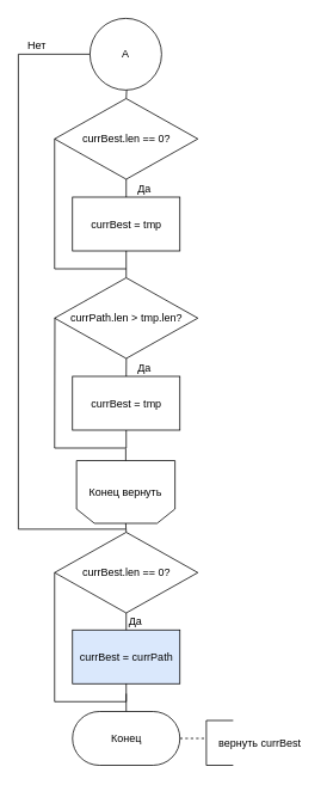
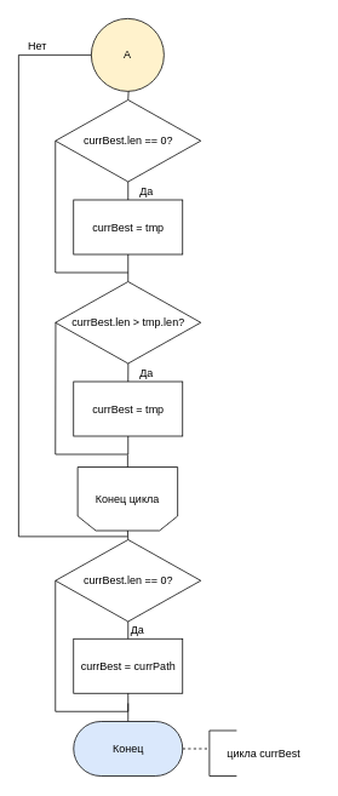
  <mxCell id="0" />
  <mxCell id="1" parent="0" />
- <mxCell id="2" value="A" style="ellipse;whiteSpace=wrap;html=1;aspect=fixed;" vertex="1" parent="1"><mxGeometry x="100" y="20" width="80" height="80" as="geometry" /></mxCell>
+ <mxCell id="2" value="A" style="ellipse;whiteSpace=wrap;html=1;aspect=fixed;fillColor=#fff2cc;" vertex="1" parent="1"><mxGeometry x="100" y="20" width="80" height="80" as="geometry" /></mxCell>
  <mxCell id="3" value="currBest.len == 0?&lt;br&gt;" style="rhombus;whiteSpace=wrap;html=1;" vertex="1" parent="1"><mxGeometry x="60.5" y="593.5" width="160" height="90" as="geometry" /></mxCell>
- <mxCell id="4" value="currBest = currPath" style="rounded=0;whiteSpace=wrap;html=1;fillColor=#dae8fc;" vertex="1" parent="1"><mxGeometry x="80.5" y="702.5" width="120" height="60" as="geometry" /></mxCell>
+ <mxCell id="4" value="currBest = currPath" style="rounded=0;whiteSpace=wrap;html=1;" vertex="1" parent="1"><mxGeometry x="80.5" y="702.5" width="120" height="60" as="geometry" /></mxCell>
  <mxCell id="5" value="Да" style="text;html=1;strokeColor=none;fillColor=none;align=center;verticalAlign=middle;whiteSpace=wrap;rounded=0;" vertex="1" parent="1"><mxGeometry x="130.5" y="682.5" width="40" height="20" as="geometry" /></mxCell>
  <mxCell id="6" value="" style="endArrow=none;html=1;entryX=0.5;entryY=1;entryDx=0;entryDy=0;exitX=0.5;exitY=0;exitDx=0;exitDy=0;" edge="1" parent="1" source="4" target="3"><mxGeometry width="50" height="50" relative="1" as="geometry"><mxPoint x="0.5" y="722.5" as="sourcePoint" /><mxPoint x="50.5" y="672.5" as="targetPoint" /></mxGeometry></mxCell>
  <mxCell id="7" value="" style="endArrow=none;html=1;entryX=0;entryY=0.5;entryDx=0;entryDy=0;" edge="1" parent="1" target="3"><mxGeometry width="50" height="50" relative="1" as="geometry"><mxPoint x="60.5" y="782.5" as="sourcePoint" /><mxPoint x="90.5" y="642.5" as="targetPoint" /></mxGeometry></mxCell>
  <mxCell id="8" value="" style="endArrow=none;html=1;entryX=0.5;entryY=1;entryDx=0;entryDy=0;" edge="1" parent="1" target="4"><mxGeometry width="50" height="50" relative="1" as="geometry"><mxPoint x="140.5" y="782.5" as="sourcePoint" /><mxPoint x="170.5" y="792.5" as="targetPoint" /></mxGeometry></mxCell>
  <mxCell id="9" value="" style="endArrow=none;html=1;" edge="1" parent="1"><mxGeometry width="50" height="50" relative="1" as="geometry"><mxPoint x="60.5" y="782.5" as="sourcePoint" /><mxPoint x="140.5" y="782.5" as="targetPoint" /></mxGeometry></mxCell>
- <mxCell id="10" value="Конец вернуть" style="shape=loopLimit;whiteSpace=wrap;html=1;direction=west;" vertex="1" parent="1"><mxGeometry x="85" y="513.5" width="110" height="70" as="geometry" /></mxCell>
+ <mxCell id="10" value="Конец цикла" style="shape=loopLimit;whiteSpace=wrap;html=1;direction=west;" vertex="1" parent="1"><mxGeometry x="85" y="513.5" width="110" height="70" as="geometry" /></mxCell>
  <mxCell id="11" value="" style="endArrow=none;html=1;entryX=0.5;entryY=0;entryDx=0;entryDy=0;exitX=0.5;exitY=0;exitDx=0;exitDy=0;" edge="1" parent="1" source="3" target="10"><mxGeometry width="50" height="50" relative="1" as="geometry"><mxPoint x="-120" y="693.5" as="sourcePoint" /><mxPoint x="-70" y="643.5" as="targetPoint" /></mxGeometry></mxCell>
  <mxCell id="12" value="" style="endArrow=none;html=1;" edge="1" parent="1"><mxGeometry width="50" height="50" relative="1" as="geometry"><mxPoint x="140.5" y="793.5" as="sourcePoint" /><mxPoint x="140.5" y="773.5" as="targetPoint" /></mxGeometry></mxCell>
- <mxCell id="13" value="Конец" style="rounded=1;whiteSpace=wrap;html=1;arcSize=50;" vertex="1" parent="1"><mxGeometry x="80.5" y="793.5" width="120" height="60" as="geometry" /></mxCell>
+ <mxCell id="13" value="Конец" style="rounded=1;whiteSpace=wrap;html=1;arcSize=50;fillColor=#dae8fc;" vertex="1" parent="1"><mxGeometry x="80.5" y="793.5" width="120" height="60" as="geometry" /></mxCell>
  <mxCell id="14" value="" style="endArrow=none;dashed=1;html=1;exitX=1;exitY=0.5;exitDx=0;exitDy=0;" edge="1" parent="1" source="13"><mxGeometry width="50" height="50" relative="1" as="geometry"><mxPoint x="270" y="843.5" as="sourcePoint" /><mxPoint x="230" y="823.5" as="targetPoint" /></mxGeometry></mxCell>
  <mxCell id="15" value="" style="endArrow=none;html=1;" edge="1" parent="1"><mxGeometry width="50" height="50" relative="1" as="geometry"><mxPoint x="230" y="853.5" as="sourcePoint" /><mxPoint x="230" y="803.5" as="targetPoint" /></mxGeometry></mxCell>
  <mxCell id="16" value="" style="endArrow=none;html=1;" edge="1" parent="1"><mxGeometry width="50" height="50" relative="1" as="geometry"><mxPoint x="230" y="853.5" as="sourcePoint" /><mxPoint x="260" y="853.5" as="targetPoint" /></mxGeometry></mxCell>
  <mxCell id="17" value="" style="endArrow=none;html=1;" edge="1" parent="1"><mxGeometry width="50" height="50" relative="1" as="geometry"><mxPoint x="230" y="803.5" as="sourcePoint" /><mxPoint x="260" y="803.5" as="targetPoint" /></mxGeometry></mxCell>
- <mxCell id="18" value="вернуть currBest" style="text;html=1;strokeColor=none;fillColor=none;align=center;verticalAlign=middle;whiteSpace=wrap;rounded=0;" vertex="1" parent="1"><mxGeometry x="230" y="803.5" width="120" height="50" as="geometry" /></mxCell>
+ <mxCell id="18" value="цикла currBest" style="text;html=1;strokeColor=none;fillColor=none;align=center;verticalAlign=middle;whiteSpace=wrap;rounded=0;" vertex="1" parent="1"><mxGeometry x="230" y="803.5" width="120" height="50" as="geometry" /></mxCell>
  <mxCell id="19" value="" style="endArrow=none;html=1;entryX=0.5;entryY=1;entryDx=0;entryDy=0;exitX=0.5;exitY=0;exitDx=0;exitDy=0;" edge="1" parent="1" source="20"><mxGeometry width="50" height="50" relative="1" as="geometry"><mxPoint x="140.776" y="109.569" as="sourcePoint" /><mxPoint x="140.971" y="99.912" as="targetPoint" /></mxGeometry></mxCell>
  <mxCell id="20" value="currBest.len == 0?&lt;br&gt;" style="rhombus;whiteSpace=wrap;html=1;" vertex="1" parent="1"><mxGeometry x="60.5" y="109.5" width="160" height="90" as="geometry" /></mxCell>
  <mxCell id="21" value="currBest = tmp" style="rounded=0;whiteSpace=wrap;html=1;" vertex="1" parent="1"><mxGeometry x="80.5" y="219.5" width="120" height="60" as="geometry" /></mxCell>
  <mxCell id="22" value="" style="endArrow=none;html=1;entryX=0.5;entryY=1;entryDx=0;entryDy=0;exitX=0.5;exitY=0;exitDx=0;exitDy=0;" edge="1" parent="1" source="21" target="20"><mxGeometry width="50" height="50" relative="1" as="geometry"><mxPoint x="140.5" y="209.5" as="sourcePoint" /><mxPoint x="95.5" y="229.5" as="targetPoint" /></mxGeometry></mxCell>
  <mxCell id="23" value="" style="endArrow=none;html=1;entryX=0;entryY=0.5;entryDx=0;entryDy=0;" edge="1" parent="1" target="20"><mxGeometry width="50" height="50" relative="1" as="geometry"><mxPoint x="60.5" y="299.5" as="sourcePoint" /><mxPoint x="55.5" y="159.5" as="targetPoint" /></mxGeometry></mxCell>
  <mxCell id="24" value="Да" style="text;html=1;strokeColor=none;fillColor=none;align=center;verticalAlign=middle;whiteSpace=wrap;rounded=0;" vertex="1" parent="1"><mxGeometry x="140.5" y="199.5" width="40" height="20" as="geometry" /></mxCell>
  <mxCell id="25" value="" style="endArrow=none;html=1;entryX=0.5;entryY=1;entryDx=0;entryDy=0;" edge="1" parent="1" target="21"><mxGeometry width="50" height="50" relative="1" as="geometry"><mxPoint x="140.5" y="299.5" as="sourcePoint" /><mxPoint x="185.5" y="329.5" as="targetPoint" /></mxGeometry></mxCell>
  <mxCell id="26" value="" style="endArrow=none;html=1;" edge="1" parent="1"><mxGeometry width="50" height="50" relative="1" as="geometry"><mxPoint x="60.5" y="299.5" as="sourcePoint" /><mxPoint x="140.5" y="299.5" as="targetPoint" /></mxGeometry></mxCell>
  <mxCell id="27" value="" style="endArrow=none;html=1;exitX=0.5;exitY=0;exitDx=0;exitDy=0;" edge="1" parent="1" source="28"><mxGeometry width="50" height="50" relative="1" as="geometry"><mxPoint x="140.5" y="309.5" as="sourcePoint" /><mxPoint x="140.5" y="299.5" as="targetPoint" /></mxGeometry></mxCell>
- <mxCell id="28" value="currPath.len &amp;gt; tmp.len?&lt;br&gt;" style="rhombus;whiteSpace=wrap;html=1;" vertex="1" parent="1"><mxGeometry x="60.5" y="309.5" width="160" height="90" as="geometry" /></mxCell>
+ <mxCell id="28" value="currBest.len &amp;gt; tmp.len?&lt;br&gt;" style="rhombus;whiteSpace=wrap;html=1;" vertex="1" parent="1"><mxGeometry x="60.5" y="309.5" width="160" height="90" as="geometry" /></mxCell>
  <mxCell id="29" value="currBest = tmp" style="rounded=0;whiteSpace=wrap;html=1;" vertex="1" parent="1"><mxGeometry x="80.5" y="419.5" width="120" height="60" as="geometry" /></mxCell>
  <mxCell id="30" value="" style="endArrow=none;html=1;entryX=0.5;entryY=1;entryDx=0;entryDy=0;exitX=0.5;exitY=0;exitDx=0;exitDy=0;" edge="1" parent="1" source="29"><mxGeometry width="50" height="50" relative="1" as="geometry"><mxPoint x="140.5" y="409.5" as="sourcePoint" /><mxPoint x="140.643" y="399.5" as="targetPoint" /></mxGeometry></mxCell>
  <mxCell id="31" value="Да" style="text;html=1;strokeColor=none;fillColor=none;align=center;verticalAlign=middle;whiteSpace=wrap;rounded=0;" vertex="1" parent="1"><mxGeometry x="140.5" y="399.5" width="40" height="20" as="geometry" /></mxCell>
  <mxCell id="32" value="" style="endArrow=none;html=1;entryX=0.5;entryY=1;entryDx=0;entryDy=0;" edge="1" parent="1" target="29"><mxGeometry width="50" height="50" relative="1" as="geometry"><mxPoint x="140.5" y="499.5" as="sourcePoint" /><mxPoint x="185.5" y="529.5" as="targetPoint" /></mxGeometry></mxCell>
  <mxCell id="33" value="" style="endArrow=none;html=1;entryX=0;entryY=0.5;entryDx=0;entryDy=0;" edge="1" parent="1"><mxGeometry width="50" height="50" relative="1" as="geometry"><mxPoint x="60.5" y="499.5" as="sourcePoint" /><mxPoint x="60.776" y="354.397" as="targetPoint" /></mxGeometry></mxCell>
  <mxCell id="34" value="" style="endArrow=none;html=1;" edge="1" parent="1"><mxGeometry width="50" height="50" relative="1" as="geometry"><mxPoint x="60.5" y="499.5" as="sourcePoint" /><mxPoint x="140.5" y="499.5" as="targetPoint" /></mxGeometry></mxCell>
  <mxCell id="35" value="" style="endArrow=none;html=1;exitX=0.5;exitY=1;exitDx=0;exitDy=0;" edge="1" parent="1" source="10"><mxGeometry width="50" height="50" relative="1" as="geometry"><mxPoint x="220" y="530" as="sourcePoint" /><mxPoint x="140" y="500" as="targetPoint" /></mxGeometry></mxCell>
  <mxCell id="36" value="" style="endArrow=none;html=1;entryX=0;entryY=0.5;entryDx=0;entryDy=0;" edge="1" parent="1" target="2"><mxGeometry width="50" height="50" relative="1" as="geometry"><mxPoint x="20" y="60" as="sourcePoint" /><mxPoint x="350" y="220" as="targetPoint" /></mxGeometry></mxCell>
  <mxCell id="37" value="" style="endArrow=none;html=1;" edge="1" parent="1"><mxGeometry width="50" height="50" relative="1" as="geometry"><mxPoint x="20" y="590" as="sourcePoint" /><mxPoint x="20" y="60" as="targetPoint" /></mxGeometry></mxCell>
  <mxCell id="38" value="" style="endArrow=none;html=1;" edge="1" parent="1"><mxGeometry width="50" height="50" relative="1" as="geometry"><mxPoint x="140" y="590" as="sourcePoint" /><mxPoint x="20" y="590" as="targetPoint" /></mxGeometry></mxCell>
  <mxCell id="39" value="Нет" style="text;html=1;strokeColor=none;fillColor=none;align=center;verticalAlign=middle;whiteSpace=wrap;rounded=0;" vertex="1" parent="1"><mxGeometry x="20.5" y="40" width="40" height="20" as="geometry" /></mxCell>
